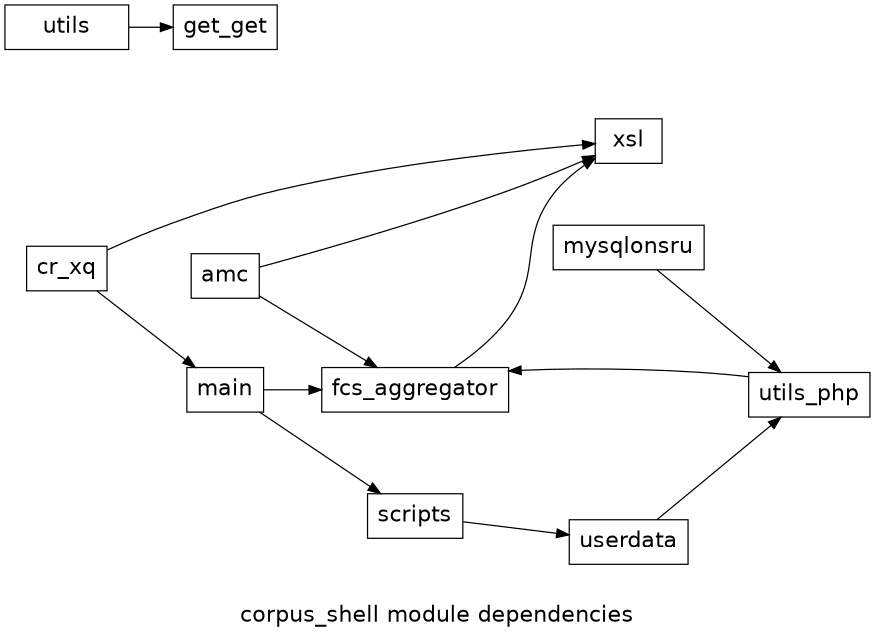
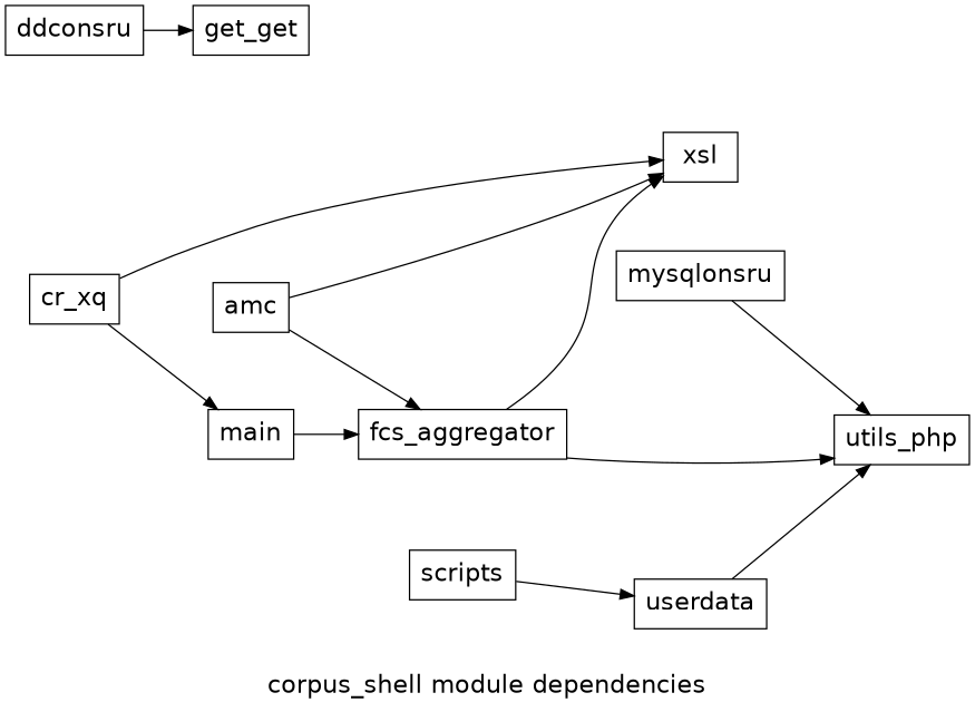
  digraph {
    compound=true
    fontname="DejaVu Sans"
    fontsize=18
    label="corpus_shell module dependencies"
    nodesep=0.7
    rankdir=LR
    node [fontname="DejaVu Sans" fontsize=18 shape=box]
    edge [fontname="DejaVu Sans"]
    main
    fcs_aggregator
    scripts
    xsl
    utils_php
    userdata
    amc
    cr_xq
    n9 [label=get_get]
-   ddconsru [label=utils]
+   ddconsru
    mysqlonsru
    main -> fcs_aggregator
-   main -> scripts
    fcs_aggregator -> xsl
-   utils_php -> fcs_aggregator
+   fcs_aggregator -> utils_php
    scripts -> userdata
    userdata -> utils_php
    amc -> fcs_aggregator
    amc -> xsl
    cr_xq -> main
    cr_xq -> xsl
    ddconsru -> n9
    mysqlonsru -> utils_php
  }
